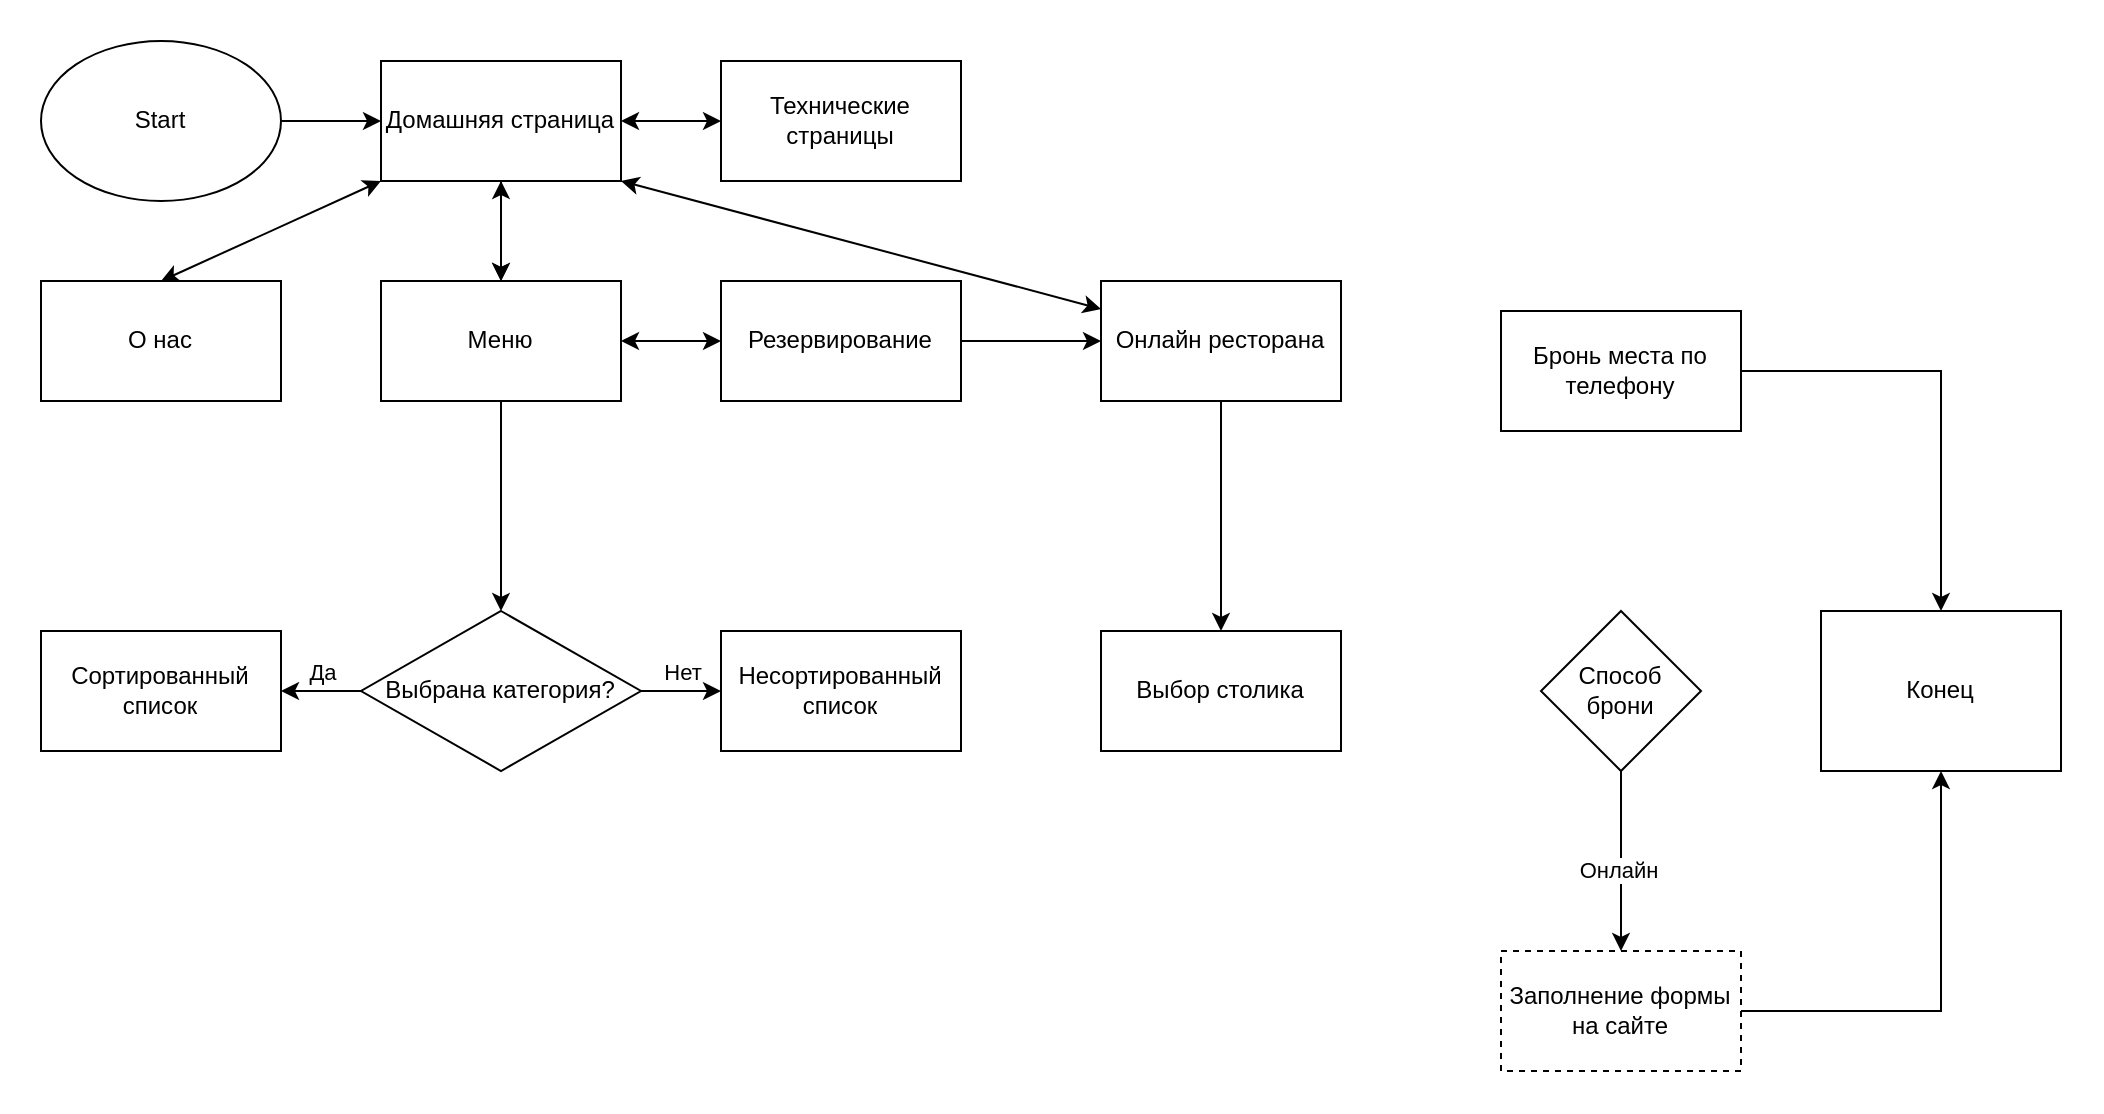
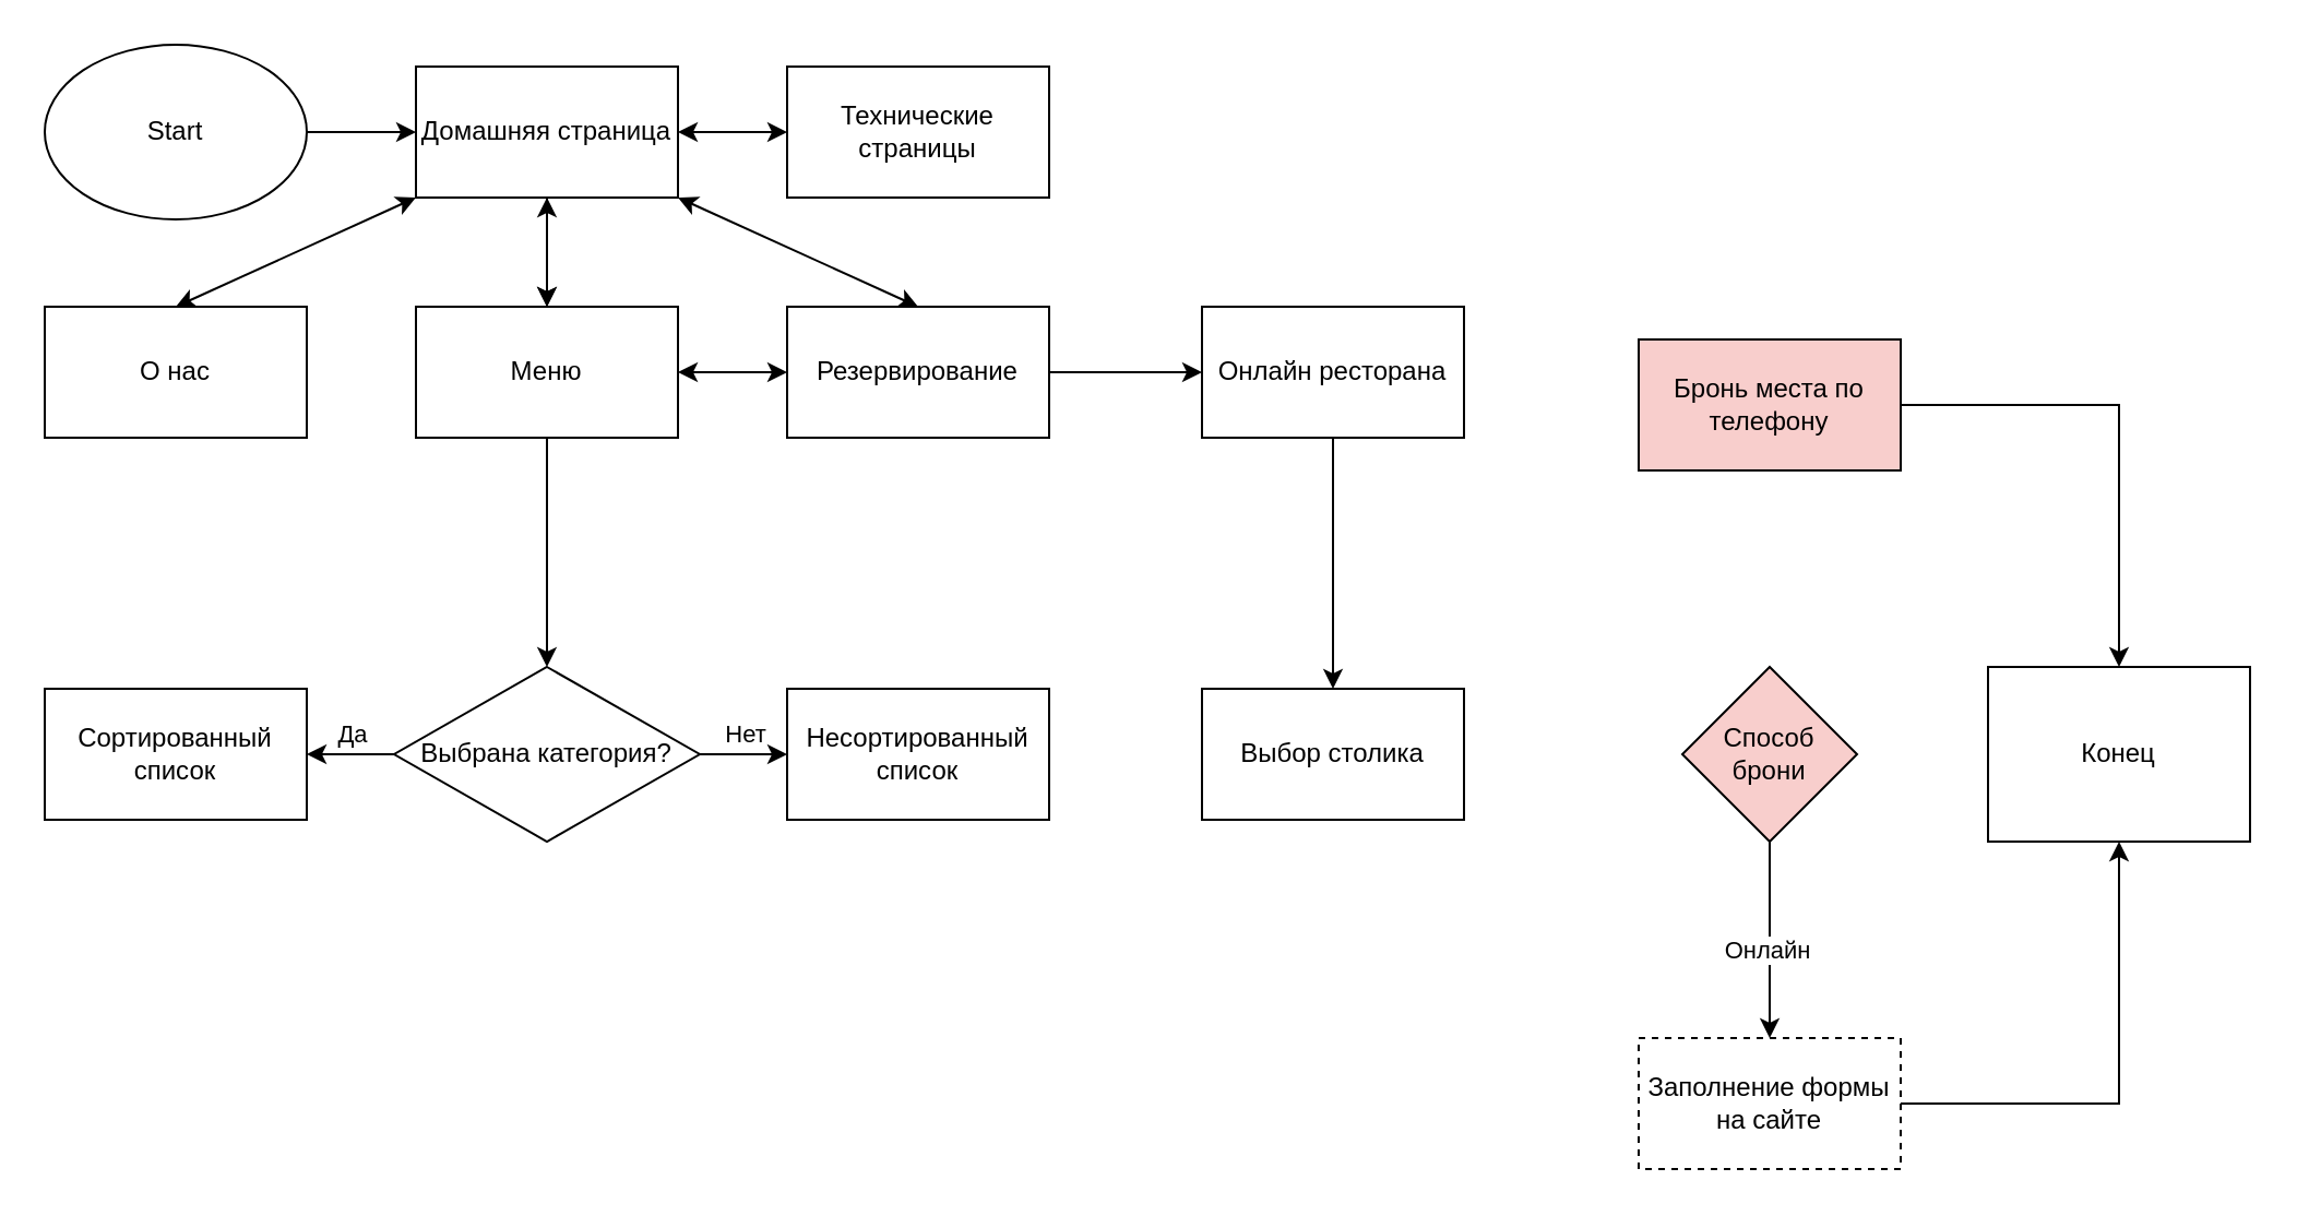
  <mxCell id="0" />
  <mxCell id="1" parent="0" />
  <mxCell id="2" style="edgeStyle=orthogonalEdgeStyle;rounded=0;orthogonalLoop=1;jettySize=auto;html=1;exitX=1;exitY=0.5;exitDx=0;exitDy=0;" edge="1" parent="1" source="3" target="5"><mxGeometry relative="1" as="geometry" /></mxCell>
  <mxCell id="3" value="Start" style="ellipse;whiteSpace=wrap;html=1;" vertex="1" parent="1"><mxGeometry x="20" y="20" width="120" height="80" as="geometry" /></mxCell>
  <mxCell id="4" value="" style="edgeStyle=orthogonalEdgeStyle;rounded=0;orthogonalLoop=1;jettySize=auto;html=1;" edge="1" parent="1" source="5" target="7"><mxGeometry relative="1" as="geometry" /></mxCell>
  <mxCell id="5" value="Домашняя страница" style="rounded=0;whiteSpace=wrap;html=1;" vertex="1" parent="1"><mxGeometry x="190" y="30" width="120" height="60" as="geometry" /></mxCell>
  <mxCell id="6" value="" style="edgeStyle=orthogonalEdgeStyle;rounded=0;orthogonalLoop=1;jettySize=auto;html=1;" edge="1" parent="1" source="7" target="21"><mxGeometry relative="1" as="geometry" /></mxCell>
  <mxCell id="7" value="Меню" style="rounded=0;whiteSpace=wrap;html=1;" vertex="1" parent="1"><mxGeometry x="190" y="140" width="120" height="60" as="geometry" /></mxCell>
  <mxCell id="8" value="О нас" style="rounded=0;whiteSpace=wrap;html=1;" vertex="1" parent="1"><mxGeometry x="20" y="140" width="120" height="60" as="geometry" /></mxCell>
  <mxCell id="9" value="" style="edgeStyle=orthogonalEdgeStyle;rounded=0;orthogonalLoop=1;jettySize=auto;html=1;" edge="1" parent="1" source="10" target="25"><mxGeometry relative="1" as="geometry" /></mxCell>
  <mxCell id="10" value="Резервирование" style="rounded=0;whiteSpace=wrap;html=1;" vertex="1" parent="1"><mxGeometry x="360" y="140" width="120" height="60" as="geometry" /></mxCell>
  <mxCell id="11" value="Технические страницы" style="rounded=0;whiteSpace=wrap;html=1;" vertex="1" parent="1"><mxGeometry x="360" y="30" width="120" height="60" as="geometry" /></mxCell>
  <mxCell id="12" value="" style="endArrow=classic;startArrow=classic;html=1;rounded=0;exitX=0.5;exitY=0;exitDx=0;exitDy=0;entryX=0.5;entryY=1;entryDx=0;entryDy=0;" edge="1" parent="1" source="7" target="5"><mxGeometry width="50" height="50" relative="1" as="geometry"><mxPoint x="290" y="150" as="sourcePoint" /><mxPoint x="340" y="100" as="targetPoint" /></mxGeometry></mxCell>
- <mxCell id="13" value="" style="endArrow=classic;startArrow=classic;html=1;rounded=0;exitX=1;exitY=1;exitDx=0;exitDy=0;" edge="1" parent="1" source="5" target="25"><mxGeometry width="50" height="50" relative="1" as="geometry"><mxPoint x="310" y="160" as="sourcePoint" /><mxPoint x="360" y="110" as="targetPoint" /></mxGeometry></mxCell>
+ <mxCell id="13" value="" style="endArrow=classic;startArrow=classic;html=1;rounded=0;entryX=0.5;entryY=0;entryDx=0;entryDy=0;exitX=1;exitY=1;exitDx=0;exitDy=0;" edge="1" parent="1" source="5" target="10"><mxGeometry width="50" height="50" relative="1" as="geometry"><mxPoint x="310" y="160" as="sourcePoint" /><mxPoint x="360" y="110" as="targetPoint" /></mxGeometry></mxCell>
  <mxCell id="14" value="" style="endArrow=classic;startArrow=classic;html=1;rounded=0;entryX=0;entryY=1;entryDx=0;entryDy=0;exitX=0.5;exitY=0;exitDx=0;exitDy=0;" edge="1" parent="1" source="8" target="5"><mxGeometry width="50" height="50" relative="1" as="geometry"><mxPoint x="230" y="160" as="sourcePoint" /><mxPoint x="280" y="110" as="targetPoint" /></mxGeometry></mxCell>
  <mxCell id="15" value="" style="endArrow=classic;startArrow=classic;html=1;rounded=0;entryX=0;entryY=0.5;entryDx=0;entryDy=0;exitX=1;exitY=0.5;exitDx=0;exitDy=0;" edge="1" parent="1" source="5" target="11"><mxGeometry width="50" height="50" relative="1" as="geometry"><mxPoint x="230" y="160" as="sourcePoint" /><mxPoint x="280" y="110" as="targetPoint" /></mxGeometry></mxCell>
  <mxCell id="16" value="" style="endArrow=classic;startArrow=classic;html=1;rounded=0;entryX=0;entryY=0.5;entryDx=0;entryDy=0;exitX=1;exitY=0.5;exitDx=0;exitDy=0;" edge="1" parent="1" source="7" target="10"><mxGeometry width="50" height="50" relative="1" as="geometry"><mxPoint x="230" y="160" as="sourcePoint" /><mxPoint x="280" y="110" as="targetPoint" /></mxGeometry></mxCell>
  <mxCell id="17" value="" style="edgeStyle=orthogonalEdgeStyle;rounded=0;orthogonalLoop=1;jettySize=auto;html=1;" edge="1" parent="1" source="21" target="22"><mxGeometry relative="1" as="geometry" /></mxCell>
  <mxCell id="18" value="Да" style="edgeLabel;html=1;align=center;verticalAlign=middle;resizable=0;points=[];" vertex="1" connectable="0" parent="17"><mxGeometry x="0.143" y="-1" relative="1" as="geometry"><mxPoint x="3" y="-9" as="offset" /></mxGeometry></mxCell>
  <mxCell id="19" value="" style="edgeStyle=orthogonalEdgeStyle;rounded=0;orthogonalLoop=1;jettySize=auto;html=1;" edge="1" parent="1" source="21" target="23"><mxGeometry relative="1" as="geometry" /></mxCell>
  <mxCell id="20" value="Нет" style="edgeLabel;html=1;align=center;verticalAlign=middle;resizable=0;points=[];" vertex="1" connectable="0" parent="19"><mxGeometry x="0.143" y="3" relative="1" as="geometry"><mxPoint x="-3" y="-7" as="offset" /></mxGeometry></mxCell>
  <mxCell id="21" value="Выбрана категория?" style="rhombus;whiteSpace=wrap;html=1;" vertex="1" parent="1"><mxGeometry x="180" y="305" width="140" height="80" as="geometry" /></mxCell>
  <mxCell id="22" value="Сортированный список" style="rounded=0;whiteSpace=wrap;html=1;" vertex="1" parent="1"><mxGeometry x="20" y="315" width="120" height="60" as="geometry" /></mxCell>
  <mxCell id="23" value="Несортированный список" style="rounded=0;whiteSpace=wrap;html=1;" vertex="1" parent="1"><mxGeometry x="360" y="315" width="120" height="60" as="geometry" /></mxCell>
  <mxCell id="24" value="" style="edgeStyle=orthogonalEdgeStyle;rounded=0;orthogonalLoop=1;jettySize=auto;html=1;" edge="1" parent="1" source="25" target="26"><mxGeometry relative="1" as="geometry" /></mxCell>
  <mxCell id="25" value="Онлайн ресторана" style="rounded=0;whiteSpace=wrap;html=1;" vertex="1" parent="1"><mxGeometry x="550" y="140" width="120" height="60" as="geometry" /></mxCell>
  <mxCell id="26" value="Выбор столика" style="whiteSpace=wrap;html=1;rounded=0;" vertex="1" parent="1"><mxGeometry x="550" y="315" width="120" height="60" as="geometry" /></mxCell>
  <mxCell id="27" value="" style="edgeStyle=orthogonalEdgeStyle;rounded=0;orthogonalLoop=1;jettySize=auto;html=1;" edge="1" parent="1" source="29" target="33"><mxGeometry relative="1" as="geometry" /></mxCell>
  <mxCell id="28" value="Онлайн" style="edgeLabel;html=1;align=center;verticalAlign=middle;resizable=0;points=[];" vertex="1" connectable="0" parent="27"><mxGeometry x="0.084" y="-2" relative="1" as="geometry"><mxPoint as="offset" /></mxGeometry></mxCell>
- <mxCell id="29" value="Способ брони" style="rhombus;whiteSpace=wrap;html=1;rounded=0;" vertex="1" parent="1"><mxGeometry x="770" y="305" width="80" height="80" as="geometry" /></mxCell>
+ <mxCell id="29" value="Способ брони" style="rhombus;whiteSpace=wrap;html=1;rounded=0;fillColor=#f8cecc;" vertex="1" parent="1"><mxGeometry x="770" y="305" width="80" height="80" as="geometry" /></mxCell>
  <mxCell id="30" style="edgeStyle=orthogonalEdgeStyle;rounded=0;orthogonalLoop=1;jettySize=auto;html=1;exitX=1;exitY=0.5;exitDx=0;exitDy=0;entryX=0.5;entryY=0;entryDx=0;entryDy=0;" edge="1" parent="1" source="31" target="34"><mxGeometry relative="1" as="geometry" /></mxCell>
- <mxCell id="31" value="Бронь места по телефону" style="whiteSpace=wrap;html=1;rounded=0;" vertex="1" parent="1"><mxGeometry x="750" y="155" width="120" height="60" as="geometry" /></mxCell>
+ <mxCell id="31" value="Бронь места по телефону" style="whiteSpace=wrap;html=1;rounded=0;fillColor=#f8cecc;" vertex="1" parent="1"><mxGeometry x="750" y="155" width="120" height="60" as="geometry" /></mxCell>
  <mxCell id="32" style="edgeStyle=orthogonalEdgeStyle;rounded=0;orthogonalLoop=1;jettySize=auto;html=1;exitX=1;exitY=0.5;exitDx=0;exitDy=0;entryX=0.5;entryY=1;entryDx=0;entryDy=0;" edge="1" parent="1" source="33" target="34"><mxGeometry relative="1" as="geometry" /></mxCell>
  <mxCell id="33" value="Заполнение формы на сайте" style="whiteSpace=wrap;html=1;rounded=0;dashed=1;" vertex="1" parent="1"><mxGeometry x="750" y="475" width="120" height="60" as="geometry" /></mxCell>
  <mxCell id="34" value="Конец" style="whiteSpace=wrap;html=1;rounded=0;" vertex="1" parent="1"><mxGeometry x="910" y="305" width="120" height="80" as="geometry" /></mxCell>
